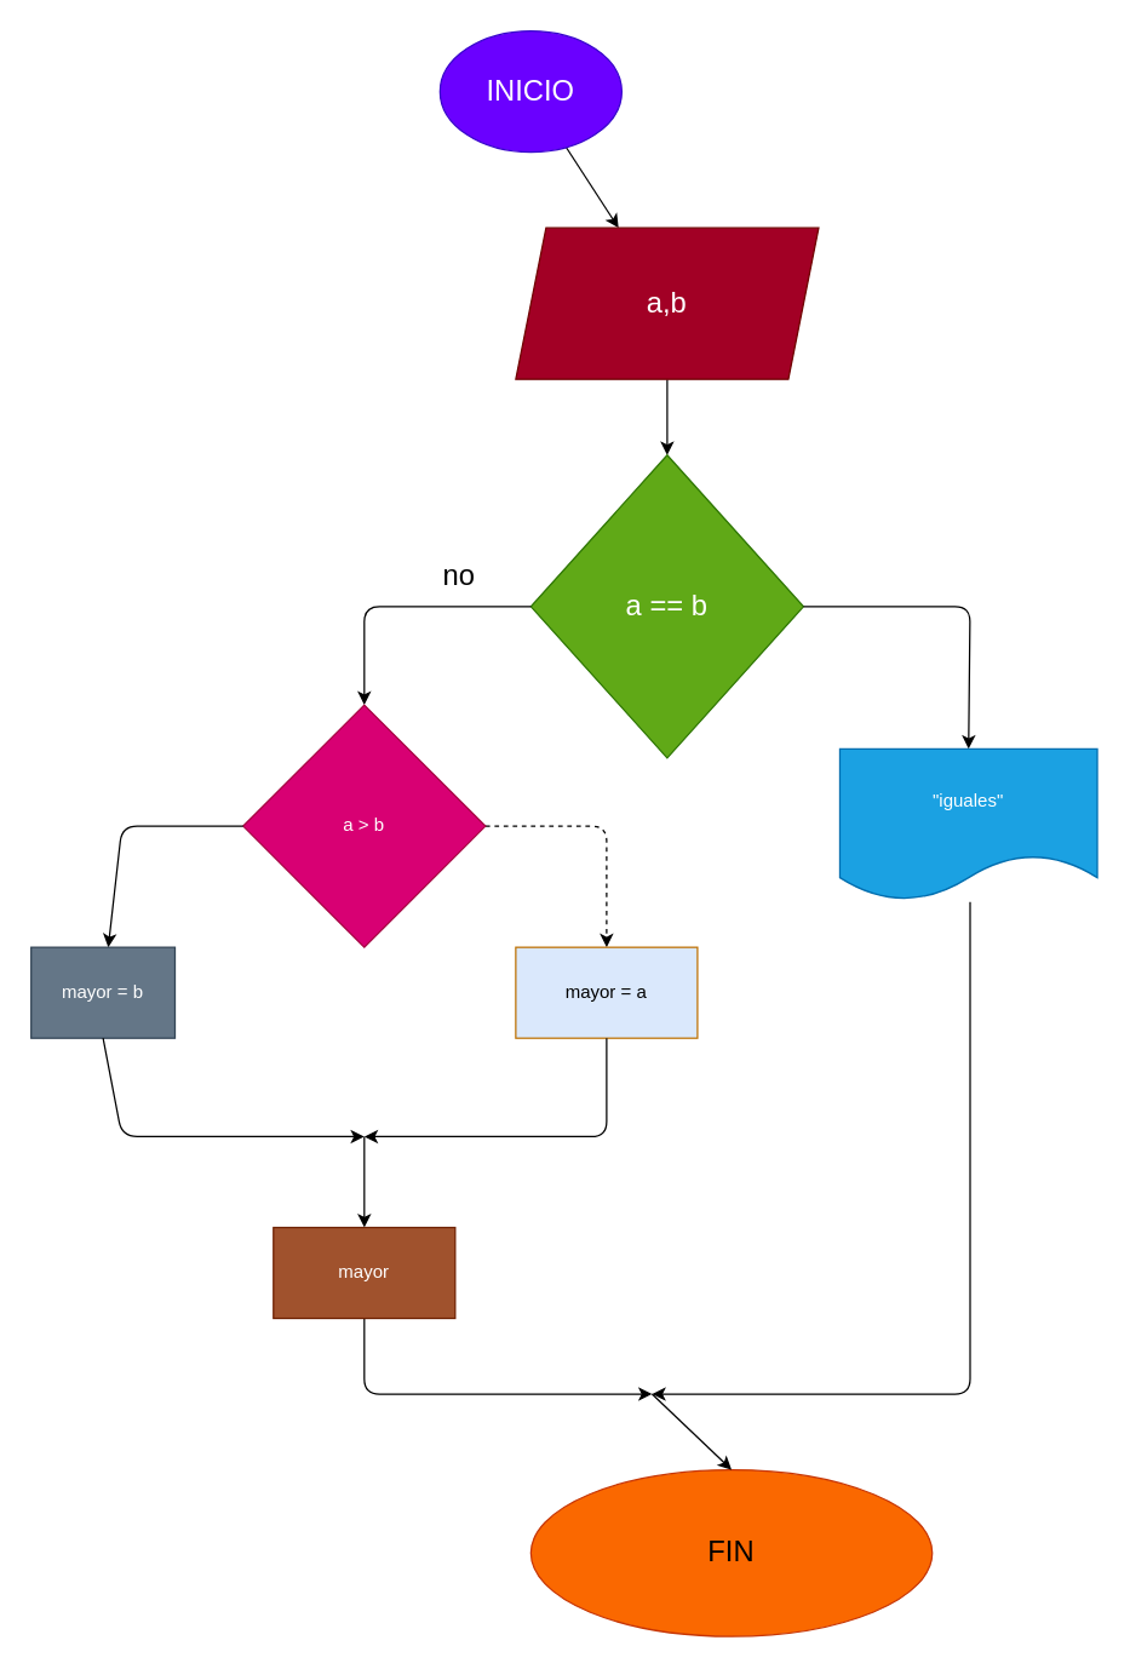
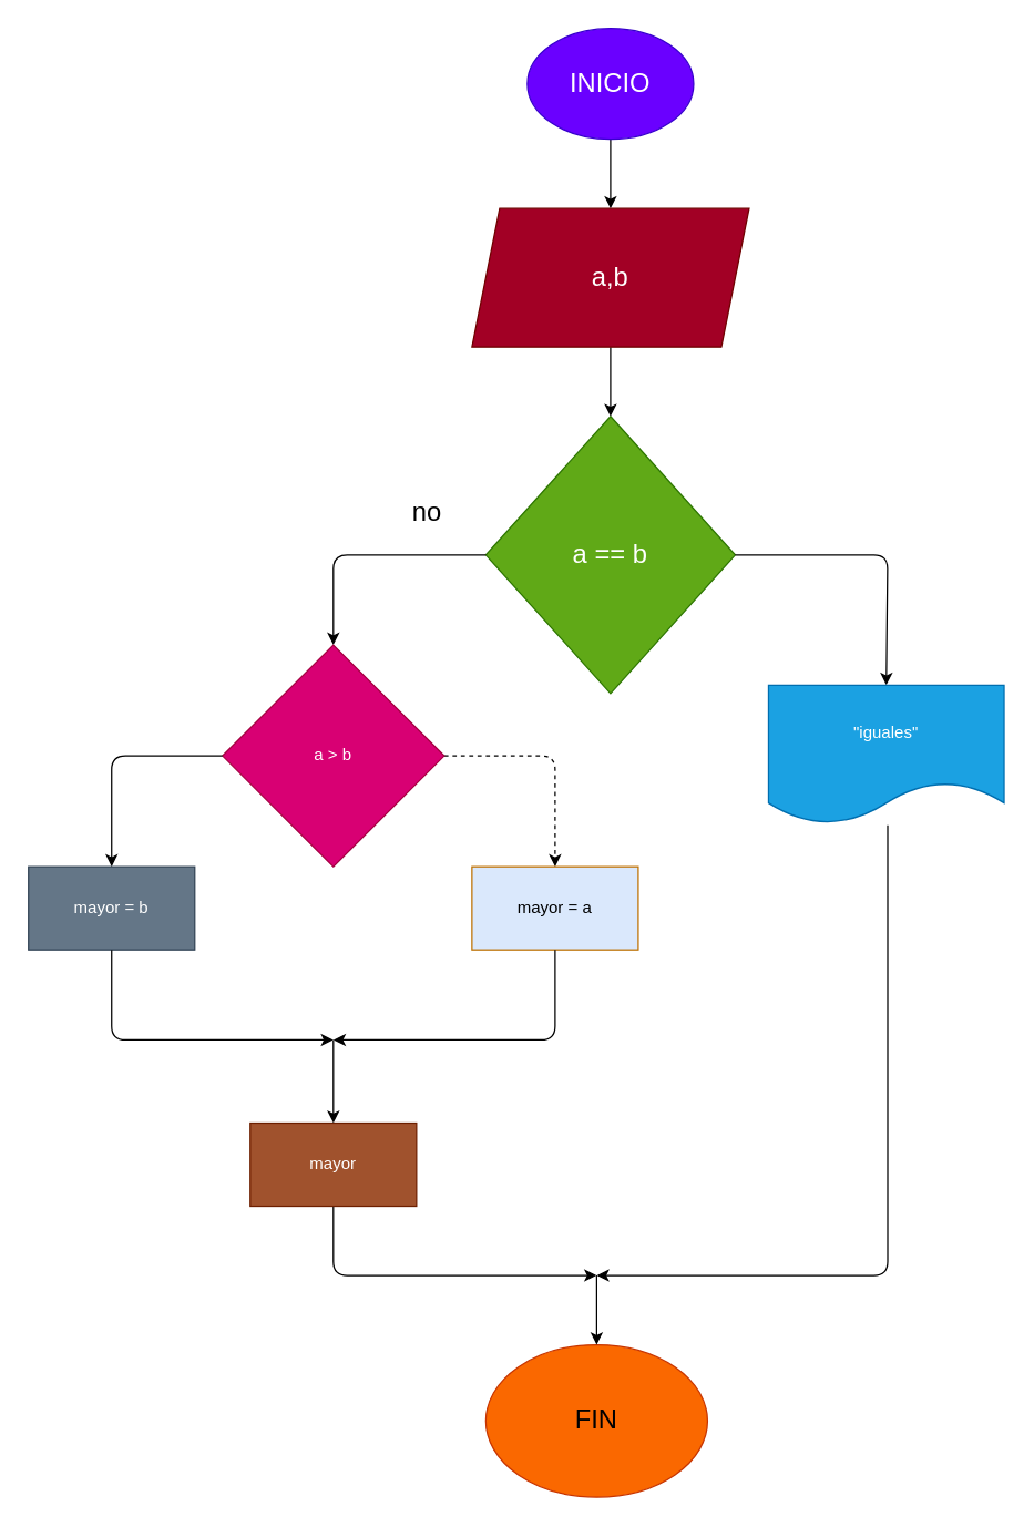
  <mxCell id="0" />
  <mxCell id="1" parent="0" />
  <mxCell id="2" value="" style="edgeStyle=none;html=1;fontSize=19;" parent="1" source="3" target="5" edge="1"><mxGeometry relative="1" as="geometry" /></mxCell>
- <mxCell id="3" value="&lt;span style=&quot;font-size: 19px;&quot;&gt;INICIO&lt;/span&gt;" style="ellipse;whiteSpace=wrap;html=1;fillColor=#6a00ff;fontColor=#ffffff;strokeColor=#3700CC;" parent="1" vertex="1"><mxGeometry x="290" y="20" width="120" height="80" as="geometry" /></mxCell>
+ <mxCell id="3" value="&lt;span style=&quot;font-size: 19px;&quot;&gt;INICIO&lt;/span&gt;" style="ellipse;whiteSpace=wrap;html=1;fillColor=#6a00ff;fontColor=#ffffff;strokeColor=#3700CC;" parent="1" vertex="1"><mxGeometry x="380" y="20" width="120" height="80" as="geometry" /></mxCell>
  <mxCell id="4" value="" style="edgeStyle=none;html=1;fontSize=19;" parent="1" source="5" target="6" edge="1"><mxGeometry relative="1" as="geometry" /></mxCell>
  <mxCell id="5" value="a,b" style="shape=parallelogram;perimeter=parallelogramPerimeter;whiteSpace=wrap;html=1;fixedSize=1;fontSize=19;fillColor=#a20025;fontColor=#ffffff;strokeColor=#6F0000;" parent="1" vertex="1"><mxGeometry x="340" y="150" width="200" height="100" as="geometry" /></mxCell>
  <mxCell id="6" value="a == b" style="rhombus;whiteSpace=wrap;html=1;fontSize=19;fillColor=#60a917;fontColor=#ffffff;strokeColor=#2D7600;" parent="1" vertex="1"><mxGeometry x="350" y="300" width="180" height="200" as="geometry" /></mxCell>
  <mxCell id="7" value="" style="endArrow=classic;html=1;fontSize=19;exitX=1;exitY=0.5;exitDx=0;exitDy=0;entryX=0.5;entryY=0;entryDx=0;entryDy=0;" parent="1" source="6" target="14" edge="1"><mxGeometry width="50" height="50" relative="1" as="geometry"><mxPoint x="540" y="400" as="sourcePoint" /><mxPoint x="640" y="495" as="targetPoint" /><Array as="points"><mxPoint x="640" y="400" /></Array></mxGeometry></mxCell>
  <mxCell id="8" value="" style="endArrow=classic;html=1;fontSize=19;entryX=0.5;entryY=0;entryDx=0;entryDy=0;" parent="1" edge="1" target="15"><mxGeometry width="50" height="50" relative="1" as="geometry"><mxPoint x="350" y="400" as="sourcePoint" /><mxPoint x="240" y="490" as="targetPoint" /><Array as="points"><mxPoint x="240" y="400" /></Array></mxGeometry></mxCell>
- <mxCell id="9" value="no&amp;nbsp;" style="text;html=1;align=center;verticalAlign=middle;resizable=0;points=[];autosize=1;strokeColor=none;fillColor=none;fontSize=19;" parent="1" vertex="1"><mxGeometry x="280" y="360" width="50" height="40" as="geometry" /></mxCell>
+ <mxCell id="9" value="no&amp;nbsp;" style="text;html=1;align=center;verticalAlign=middle;resizable=0;points=[];autosize=1;strokeColor=none;fillColor=none;fontSize=19;" parent="1" vertex="1"><mxGeometry x="285" y="350" width="50" height="40" as="geometry" /></mxCell>
  <mxCell id="10" value="" style="endArrow=classic;html=1;fontSize=19;exitX=1;exitY=0.5;exitDx=0;exitDy=0;entryX=0.5;entryY=0;entryDx=0;entryDy=0;dashed=1;" parent="1" source="15" edge="1" target="16"><mxGeometry width="50" height="50" relative="1" as="geometry"><mxPoint x="240" y="630" as="sourcePoint" /><mxPoint x="400" y="620" as="targetPoint" /><Array as="points"><mxPoint x="400" y="545" /></Array></mxGeometry></mxCell>
  <mxCell id="11" value="" style="endArrow=classic;html=1;fontSize=19;exitX=0.5;exitY=1;exitDx=0;exitDy=0;" parent="1" edge="1"><mxGeometry width="50" height="50" relative="1" as="geometry"><mxPoint x="640" y="595" as="sourcePoint" /><mxPoint x="430" y="920" as="targetPoint" /><Array as="points"><mxPoint x="640" y="670" /><mxPoint x="640" y="920" /></Array></mxGeometry></mxCell>
  <mxCell id="12" value="" style="edgeStyle=none;html=1;fontSize=19;exitX=0.5;exitY=1;exitDx=0;exitDy=0;" parent="1" source="22" edge="1"><mxGeometry relative="1" as="geometry"><mxPoint x="440" y="800" as="sourcePoint" /><mxPoint x="430" y="920" as="targetPoint" /><Array as="points"><mxPoint x="240" y="920" /></Array></mxGeometry></mxCell>
- <mxCell id="13" value="FIN" style="ellipse;whiteSpace=wrap;html=1;fontSize=19;fillColor=#fa6800;fontColor=#000000;strokeColor=#C73500;" parent="1" vertex="1"><mxGeometry x="350" y="970" width="265" height="110" as="geometry" /></mxCell>
+ <mxCell id="13" value="FIN" style="ellipse;whiteSpace=wrap;html=1;fontSize=19;fillColor=#fa6800;fontColor=#000000;strokeColor=#C73500;" parent="1" vertex="1"><mxGeometry x="350" y="970" width="160" height="110" as="geometry" /></mxCell>
  <mxCell id="14" value="&quot;iguales&quot;" style="shape=document;whiteSpace=wrap;html=1;boundedLbl=1;fillColor=#1ba1e2;fontColor=#ffffff;strokeColor=#006EAF;" vertex="1" parent="1"><mxGeometry x="554" y="494" width="170" height="100" as="geometry" /></mxCell>
  <mxCell id="15" value="a &amp;gt; b" style="rhombus;whiteSpace=wrap;html=1;fillColor=#d80073;fontColor=#ffffff;strokeColor=#A50040;" vertex="1" parent="1"><mxGeometry x="160" y="465" width="160" height="160" as="geometry" /></mxCell>
  <mxCell id="16" value="mayor = a" style="rounded=0;whiteSpace=wrap;html=1;fillColor=#dae8fc;fontColor=#000000;strokeColor=#BD7000;" vertex="1" parent="1"><mxGeometry x="340" y="625" width="120" height="60" as="geometry" /></mxCell>
  <mxCell id="17" value="" style="endArrow=classic;html=1;exitX=0;exitY=0.5;exitDx=0;exitDy=0;" edge="1" parent="1" source="15" target="18"><mxGeometry width="50" height="50" relative="1" as="geometry"><mxPoint x="210" y="610" as="sourcePoint" /><mxPoint x="80" y="620" as="targetPoint" /><Array as="points"><mxPoint x="80" y="545" /></Array></mxGeometry></mxCell>
- <mxCell id="18" value="mayor = b" style="rounded=0;whiteSpace=wrap;html=1;fillColor=#647687;fontColor=#ffffff;strokeColor=#314354;" vertex="1" parent="1"><mxGeometry x="20" y="625" width="95" height="60" as="geometry" /></mxCell>
+ <mxCell id="18" value="mayor = b" style="rounded=0;whiteSpace=wrap;html=1;fillColor=#647687;fontColor=#ffffff;strokeColor=#314354;" vertex="1" parent="1"><mxGeometry x="20" y="625" width="120" height="60" as="geometry" /></mxCell>
  <mxCell id="19" value="" style="endArrow=classic;html=1;exitX=0.5;exitY=1;exitDx=0;exitDy=0;" edge="1" parent="1" source="18"><mxGeometry width="50" height="50" relative="1" as="geometry"><mxPoint x="210" y="610" as="sourcePoint" /><mxPoint x="240" y="750" as="targetPoint" /><Array as="points"><mxPoint x="80" y="750" /></Array></mxGeometry></mxCell>
  <mxCell id="20" value="" style="endArrow=classic;html=1;exitX=0.5;exitY=1;exitDx=0;exitDy=0;" edge="1" parent="1" source="16"><mxGeometry width="50" height="50" relative="1" as="geometry"><mxPoint x="210" y="610" as="sourcePoint" /><mxPoint x="240" y="750" as="targetPoint" /><Array as="points"><mxPoint x="400" y="750" /></Array></mxGeometry></mxCell>
  <mxCell id="21" value="" style="endArrow=classic;html=1;" edge="1" parent="1" target="22"><mxGeometry width="50" height="50" relative="1" as="geometry"><mxPoint x="240" y="750" as="sourcePoint" /><mxPoint x="240" y="810" as="targetPoint" /></mxGeometry></mxCell>
  <mxCell id="22" value="mayor" style="rounded=0;whiteSpace=wrap;html=1;fillColor=#a0522d;fontColor=#ffffff;strokeColor=#6D1F00;" vertex="1" parent="1"><mxGeometry x="180" y="810" width="120" height="60" as="geometry" /></mxCell>
  <mxCell id="23" value="" style="endArrow=classic;html=1;entryX=0.5;entryY=0;entryDx=0;entryDy=0;" edge="1" parent="1" target="13"><mxGeometry width="50" height="50" relative="1" as="geometry"><mxPoint x="430" y="920" as="sourcePoint" /><mxPoint x="460" y="820" as="targetPoint" /></mxGeometry></mxCell>
